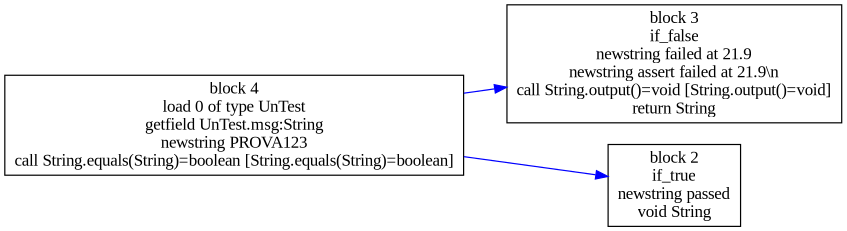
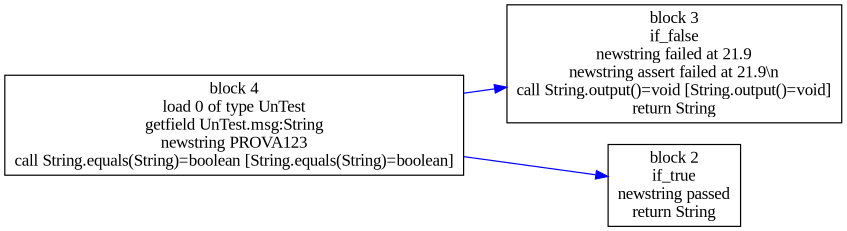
  digraph {
    rankdir=LR
    fontname="Liberation Serif"
    node [shape=box fontname="Liberation Serif"]
    edge [color=blue fontsize=8 fontname="Liberation Serif"]
    n1 [label="block 4\nload 0 of type UnTest\ngetfield UnTest.msg:String\nnewstring PROVA123\ncall String.equals(String)=boolean [String.equals(String)=boolean]"]
    n2 [label="block 3\nif_false\nnewstring failed at 21.9\nnewstring assert failed at 21.9\\n\ncall String.output()=void [String.output()=void]\nreturn String"]
-   n3 [label="block 2\nif_true\nnewstring passed\nvoid String"]
+   n3 [label="block 2\nif_true\nnewstring passed\nreturn String"]
    n1 -> n2
    n1 -> n3
  }
